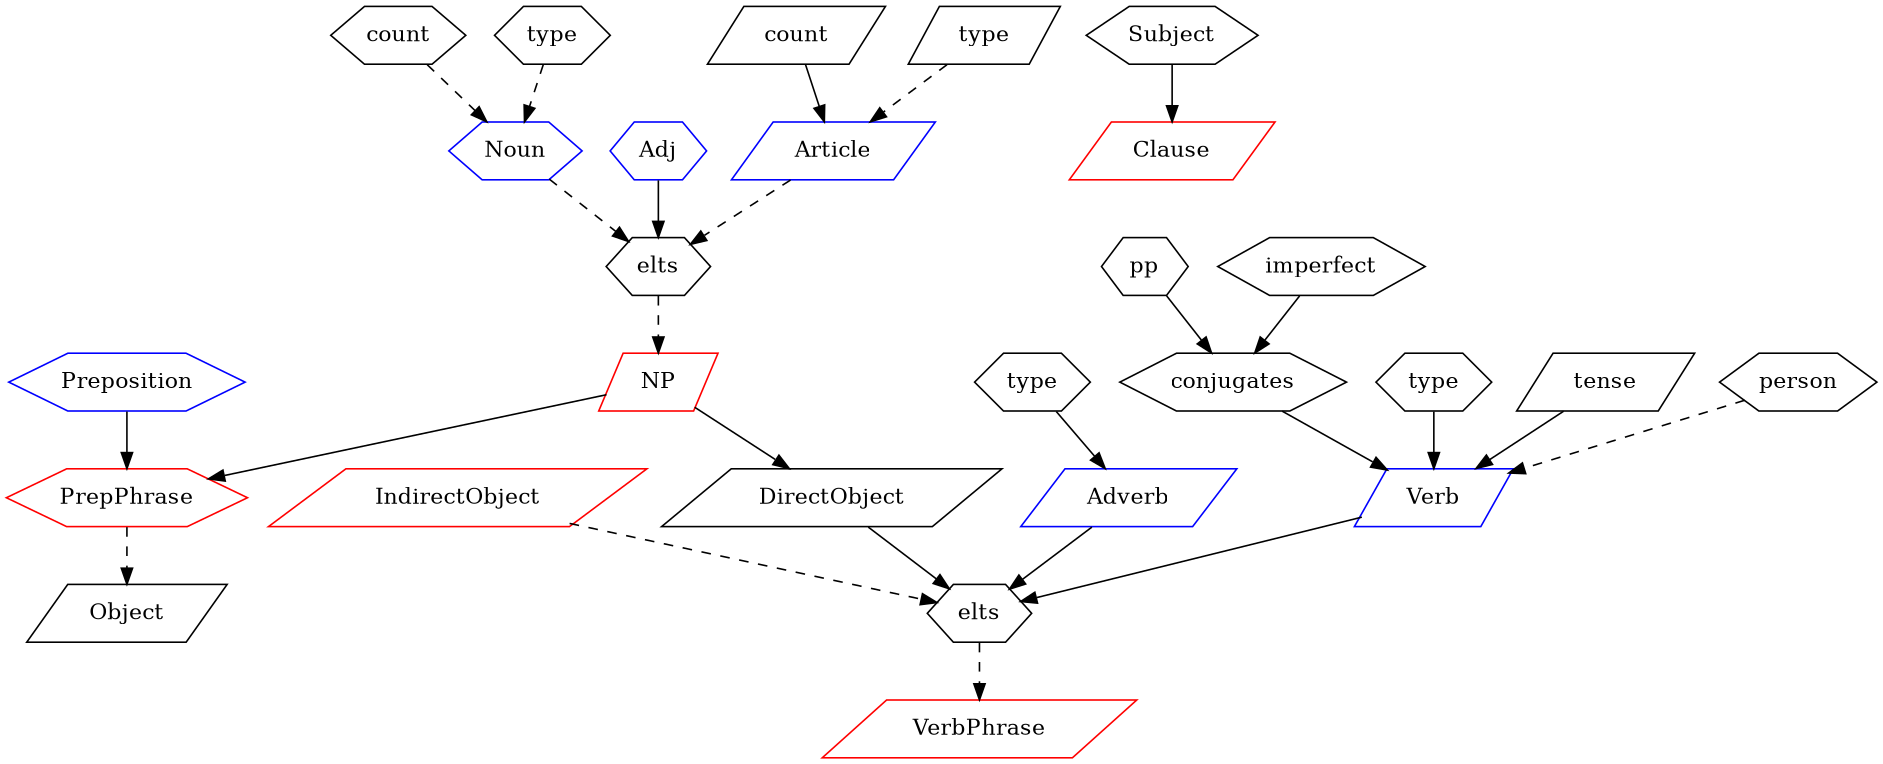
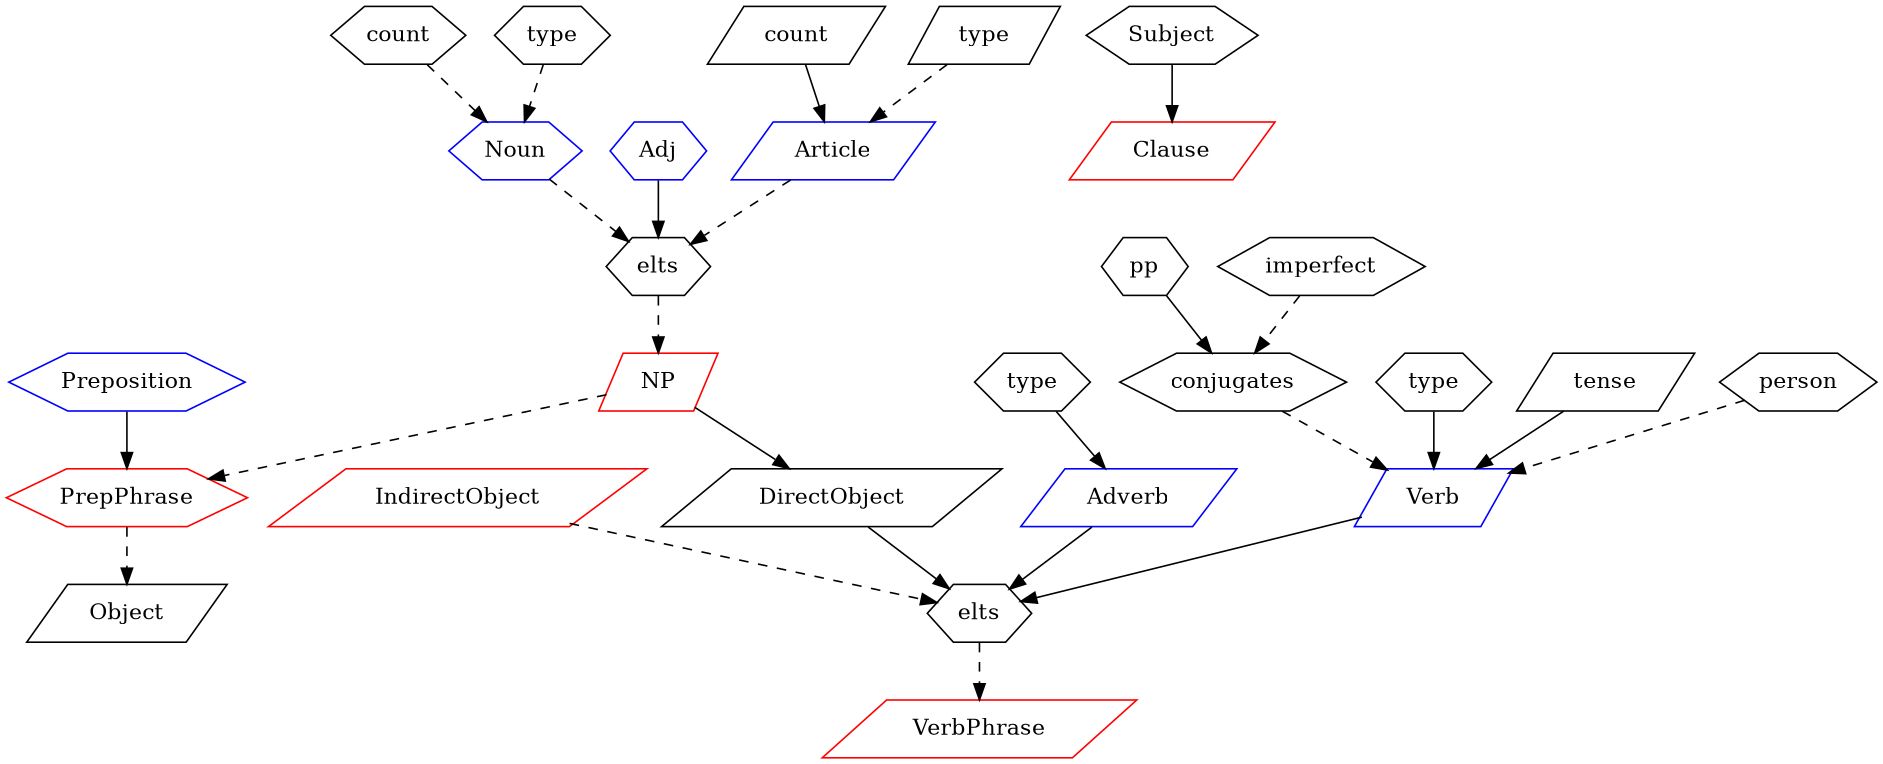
  digraph {
    node [shape=hexagon]
    edge [style=solid]
    Article [color=blue shape=parallelogram]
    n2 [label=elts]
    NP [color=red shape=parallelogram]
    n4 [label=count shape=parallelogram]
    n5 [label=type shape=parallelogram]
    Noun [color=blue]
    n7 [label=count]
    n8 [label=type]
    Adj [color=blue]
    Preposition [color=blue]
    PrepPhrase [color=red]
    Object [shape=parallelogram]
    Clause [color=red shape=parallelogram]
    Subject
    DirectObject [shape=parallelogram]
    n16 [label=elts]
    Verb [color=blue shape=parallelogram]
    VerbPhrase [color=red shape=parallelogram]
    n19 [label=type]
    tense [shape=parallelogram]
    person
    conjugates
    imperfect
    pp
    IndirectObject [color=red shape=parallelogram]
    Adverb [color=blue shape=parallelogram]
    n27 [label=type]
    Article -> n2 [style=dashed]
    n2 -> NP [style=dashed]
-   NP -> PrepPhrase
+   NP -> PrepPhrase [style=dashed]
    NP -> DirectObject
    n4 -> Article
    n5 -> Article [style=dashed]
    Noun -> n2 [style=dashed]
    n7 -> Noun [style=dashed]
    n8 -> Noun [style=dashed]
    Adj -> n2
    Preposition -> PrepPhrase
    PrepPhrase -> Object [style=dashed]
    Subject -> Clause
    DirectObject -> n16
    n16 -> VerbPhrase [style=dashed]
    Verb -> n16
    n19 -> Verb
    tense -> Verb
    person -> Verb [style=dashed]
-   conjugates -> Verb
-   imperfect -> conjugates
+   conjugates -> Verb [style=dashed]
+   imperfect -> conjugates [style=dashed]
    pp -> conjugates
    IndirectObject -> n16 [style=dashed]
    Adverb -> n16
    n27 -> Adverb
  }
